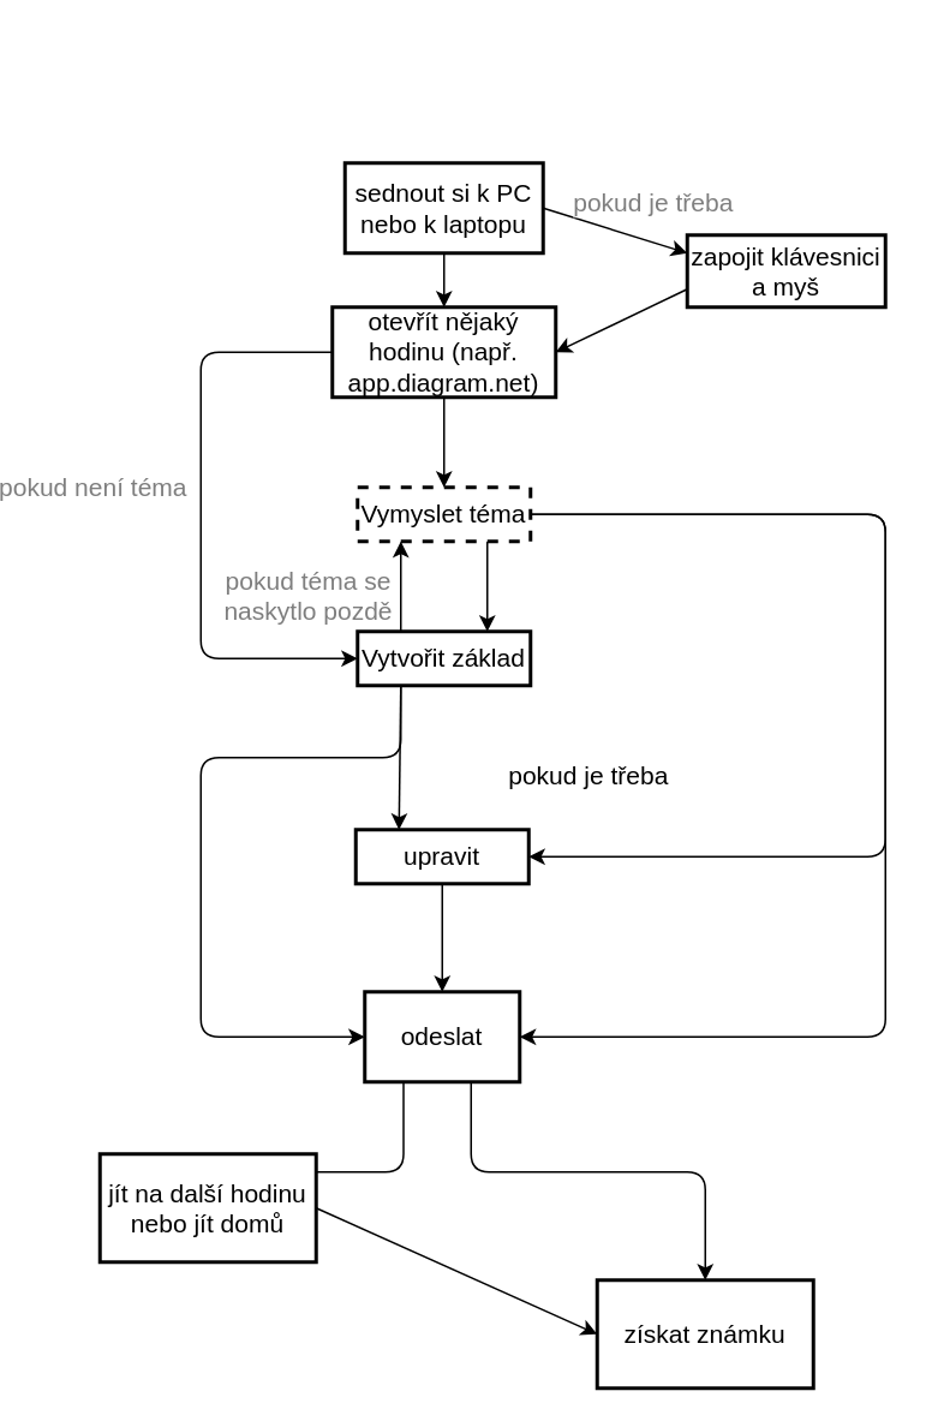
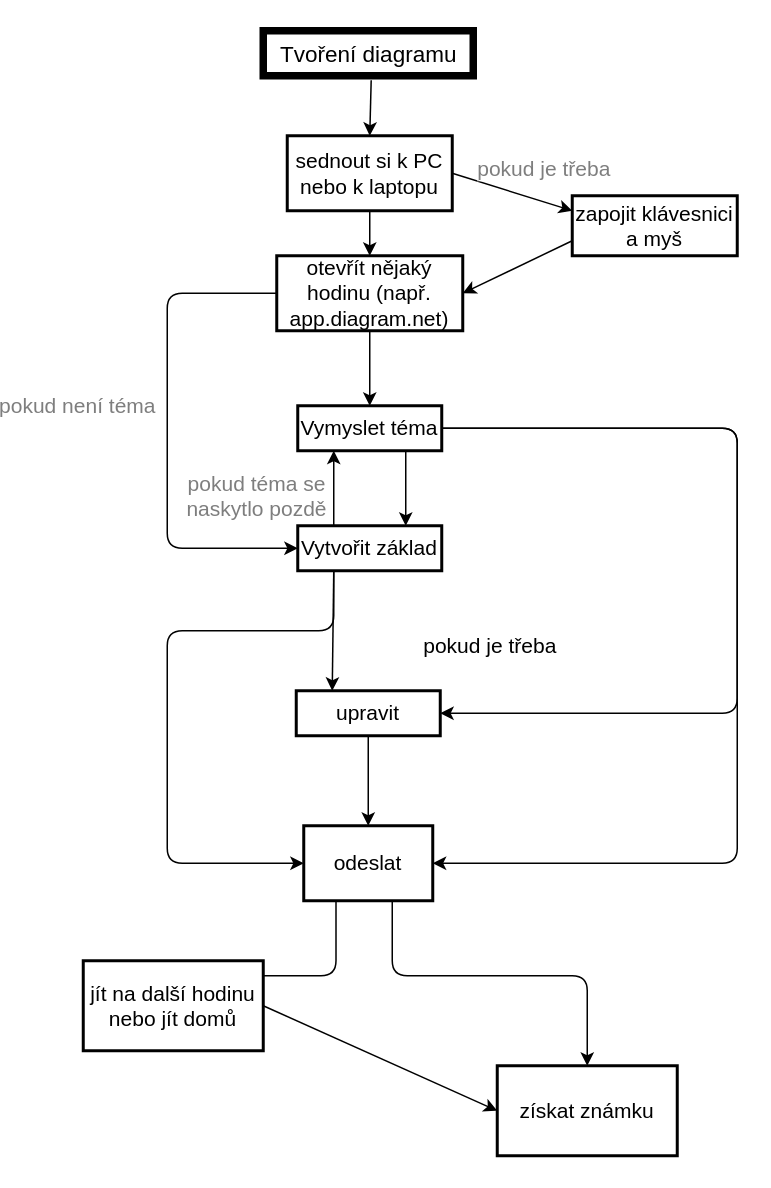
  <mxCell id="0" />
  <mxCell id="1" parent="0" />
  <mxCell id="2" style="edgeStyle=orthogonalEdgeStyle;rounded=1;orthogonalLoop=1;jettySize=auto;html=1;exitX=1;exitY=0.5;exitDx=0;exitDy=0;entryX=1;entryY=0.5;entryDx=0;entryDy=0;fontSize=14;" edge="1" parent="1" source="5" target="8"><mxGeometry relative="1" as="geometry"><Array as="points"><mxPoint x="461" y="285" /><mxPoint x="461" y="475" /></Array></mxGeometry></mxCell>
  <mxCell id="3" style="edgeStyle=orthogonalEdgeStyle;rounded=1;orthogonalLoop=1;jettySize=auto;html=1;exitX=1;exitY=0.5;exitDx=0;exitDy=0;entryX=1;entryY=0.5;entryDx=0;entryDy=0;fontSize=14;" edge="1" parent="1" source="5" target="26"><mxGeometry relative="1" as="geometry"><Array as="points"><mxPoint x="461" y="285" /><mxPoint x="461" y="575" /></Array></mxGeometry></mxCell>
  <mxCell id="4" style="edgeStyle=orthogonalEdgeStyle;rounded=1;orthogonalLoop=1;jettySize=auto;html=1;exitX=0.75;exitY=1;exitDx=0;exitDy=0;entryX=0.75;entryY=0;entryDx=0;entryDy=0;fontSize=14;" edge="1" parent="1" source="5" target="11"><mxGeometry relative="1" as="geometry" /></mxCell>
- <mxCell id="5" value="&lt;font style=&quot;font-size: 14px;&quot;&gt;Vymyslet téma&lt;/font&gt;" style="rounded=0;whiteSpace=wrap;html=1;strokeWidth=2;dashed=1;" vertex="1" parent="1"><mxGeometry x="168" y="270" width="96" height="30" as="geometry" /></mxCell>
+ <mxCell id="5" value="&lt;font style=&quot;font-size: 14px;&quot;&gt;Vymyslet téma&lt;/font&gt;" style="rounded=0;whiteSpace=wrap;html=1;strokeWidth=2;" vertex="1" parent="1"><mxGeometry x="168" y="270" width="96" height="30" as="geometry" /></mxCell>
+ <mxCell id="6" value="&lt;font style=&quot;font-size: 15px;&quot;&gt;Tvoření diagramu&lt;/font&gt;" style="text;html=1;align=center;verticalAlign=middle;resizable=0;points=[];autosize=1;strokeColor=default;fillColor=none;strokeWidth=5;" vertex="1" parent="1"><mxGeometry x="145" y="20" width="140" height="30" as="geometry" /></mxCell>
  <mxCell id="7" value="" style="edgeStyle=orthogonalEdgeStyle;rounded=1;orthogonalLoop=1;jettySize=auto;html=1;fontSize=14;" edge="1" parent="1" source="8" target="26"><mxGeometry relative="1" as="geometry" /></mxCell>
  <mxCell id="8" value="&lt;span style=&quot;font-size: 14px;&quot;&gt;upravit&lt;/span&gt;" style="rounded=0;whiteSpace=wrap;html=1;strokeWidth=2;" vertex="1" parent="1"><mxGeometry x="167" y="460" width="96" height="30" as="geometry" /></mxCell>
  <mxCell id="9" style="edgeStyle=orthogonalEdgeStyle;rounded=1;orthogonalLoop=1;jettySize=auto;html=1;exitX=0.25;exitY=1;exitDx=0;exitDy=0;fontSize=14;entryX=0;entryY=0.5;entryDx=0;entryDy=0;" edge="1" parent="1" source="11" target="26"><mxGeometry relative="1" as="geometry"><mxPoint x="81" y="570" as="targetPoint" /><Array as="points"><mxPoint x="192" y="420" /><mxPoint x="81" y="420" /><mxPoint x="81" y="575" /></Array></mxGeometry></mxCell>
  <mxCell id="10" style="edgeStyle=orthogonalEdgeStyle;rounded=1;orthogonalLoop=1;jettySize=auto;html=1;exitX=0.25;exitY=0;exitDx=0;exitDy=0;entryX=0.25;entryY=1;entryDx=0;entryDy=0;fontSize=14;" edge="1" parent="1" source="11" target="5"><mxGeometry relative="1" as="geometry" /></mxCell>
  <mxCell id="11" value="&lt;font style=&quot;font-size: 14px;&quot;&gt;Vytvořit základ&lt;/font&gt;" style="rounded=0;whiteSpace=wrap;html=1;strokeWidth=2;" vertex="1" parent="1"><mxGeometry x="168" y="350" width="96" height="30" as="geometry" /></mxCell>
  <mxCell id="12" value="&lt;span style=&quot;font-size: 14px;&quot;&gt;zapojit klávesnici a myš&lt;/span&gt;" style="rounded=0;whiteSpace=wrap;html=1;strokeWidth=2;" vertex="1" parent="1"><mxGeometry x="351" y="130" width="110" height="40" as="geometry" /></mxCell>
  <mxCell id="13" value="" style="edgeStyle=orthogonalEdgeStyle;rounded=0;orthogonalLoop=1;jettySize=auto;html=1;fontSize=14;" edge="1" parent="1" source="15" target="5"><mxGeometry relative="1" as="geometry" /></mxCell>
  <mxCell id="14" value="" style="edgeStyle=orthogonalEdgeStyle;rounded=1;orthogonalLoop=1;jettySize=auto;html=1;fontSize=14;entryX=0;entryY=0.5;entryDx=0;entryDy=0;" edge="1" parent="1" source="15" target="11"><mxGeometry relative="1" as="geometry"><mxPoint x="91" y="370" as="targetPoint" /><Array as="points"><mxPoint x="81" y="195" /><mxPoint x="81" y="365" /></Array></mxGeometry></mxCell>
  <mxCell id="15" value="&lt;span style=&quot;font-size: 14px;&quot;&gt;otevřít nějaký hodinu (např. app.diagram.net)&lt;/span&gt;" style="rounded=0;whiteSpace=wrap;html=1;strokeWidth=2;" vertex="1" parent="1"><mxGeometry x="154" y="170" width="124" height="50" as="geometry" /></mxCell>
  <mxCell id="16" value="" style="edgeStyle=orthogonalEdgeStyle;rounded=0;orthogonalLoop=1;jettySize=auto;html=1;fontSize=14;" edge="1" parent="1" source="17" target="15"><mxGeometry relative="1" as="geometry" /></mxCell>
  <mxCell id="17" value="&lt;span style=&quot;font-size: 14px;&quot;&gt;sednout si k PC nebo k laptopu&lt;/span&gt;" style="rounded=0;whiteSpace=wrap;html=1;strokeWidth=2;" vertex="1" parent="1"><mxGeometry x="161" y="90" width="110" height="50" as="geometry" /></mxCell>
+ <mxCell id="18" value="" style="endArrow=classic;html=1;rounded=0;fontSize=14;exitX=0.514;exitY=1.1;exitDx=0;exitDy=0;exitPerimeter=0;entryX=0.5;entryY=0;entryDx=0;entryDy=0;" edge="1" parent="1" source="6" target="17"><mxGeometry width="50" height="50" relative="1" as="geometry"><mxPoint x="131" y="370" as="sourcePoint" /><mxPoint x="181" y="320" as="targetPoint" /></mxGeometry></mxCell>
  <mxCell id="19" value="" style="endArrow=classic;html=1;rounded=0;fontSize=14;exitX=1;exitY=0.5;exitDx=0;exitDy=0;entryX=0;entryY=0.25;entryDx=0;entryDy=0;" edge="1" parent="1" source="17" target="12"><mxGeometry width="50" height="50" relative="1" as="geometry"><mxPoint x="131" y="340" as="sourcePoint" /><mxPoint x="181" y="290" as="targetPoint" /></mxGeometry></mxCell>
  <mxCell id="20" value="pokud je třeba" style="edgeLabel;html=1;align=center;verticalAlign=middle;resizable=0;points=[];fontSize=14;textOpacity=50;" vertex="1" connectable="0" parent="19"><mxGeometry x="-0.286" y="-2" relative="1" as="geometry"><mxPoint x="32" y="-14" as="offset" /></mxGeometry></mxCell>
  <mxCell id="21" value="" style="endArrow=classic;html=1;rounded=0;fontSize=14;exitX=0;exitY=0.75;exitDx=0;exitDy=0;entryX=1;entryY=0.5;entryDx=0;entryDy=0;" edge="1" parent="1" source="12" target="15"><mxGeometry width="50" height="50" relative="1" as="geometry"><mxPoint x="131" y="340" as="sourcePoint" /><mxPoint x="181" y="290" as="targetPoint" /></mxGeometry></mxCell>
  <mxCell id="22" value="pokud není téma" style="edgeLabel;html=1;align=center;verticalAlign=middle;resizable=0;points=[];fontSize=14;textOpacity=50;" vertex="1" connectable="0" parent="1"><mxGeometry x="20.998" y="269.997" as="geometry" /></mxCell>
  <mxCell id="23" value="" style="endArrow=classic;html=1;rounded=1;fontSize=14;exitX=0.25;exitY=1;exitDx=0;exitDy=0;entryX=0.25;entryY=0;entryDx=0;entryDy=0;" edge="1" parent="1" source="11" target="8"><mxGeometry width="50" height="50" relative="1" as="geometry"><mxPoint x="131" y="340" as="sourcePoint" /><mxPoint x="181" y="290" as="targetPoint" /></mxGeometry></mxCell>
  <mxCell id="24" value="" style="edgeStyle=orthogonalEdgeStyle;rounded=1;orthogonalLoop=1;jettySize=auto;html=1;fontSize=14;entryX=0.5;entryY=0;entryDx=0;entryDy=0;" edge="1" parent="1" source="26" target="27"><mxGeometry relative="1" as="geometry"><Array as="points"><mxPoint x="231" y="650" /><mxPoint x="361" y="650" /></Array></mxGeometry></mxCell>
  <mxCell id="25" style="edgeStyle=orthogonalEdgeStyle;rounded=1;orthogonalLoop=1;jettySize=auto;html=1;exitX=0.25;exitY=1;exitDx=0;exitDy=0;entryX=0.5;entryY=0;entryDx=0;entryDy=0;fontSize=14;" edge="1" parent="1" source="26" target="30"><mxGeometry relative="1" as="geometry"><Array as="points"><mxPoint x="194" y="650" /><mxPoint x="85" y="650" /></Array></mxGeometry></mxCell>
  <mxCell id="26" value="odeslat" style="rounded=0;whiteSpace=wrap;html=1;strokeColor=default;strokeWidth=2;fontSize=14;" vertex="1" parent="1"><mxGeometry x="172" y="550" width="86" height="50" as="geometry" /></mxCell>
  <mxCell id="27" value="získat známku" style="rounded=0;whiteSpace=wrap;html=1;strokeColor=default;strokeWidth=2;fontSize=14;" vertex="1" parent="1"><mxGeometry x="301" y="710" width="120" height="60" as="geometry" /></mxCell>
  <mxCell id="28" value="pokud je třeba" style="text;html=1;align=center;verticalAlign=middle;resizable=0;points=[];autosize=1;strokeColor=none;fillColor=none;fontSize=14;opacity=50;" vertex="1" parent="1"><mxGeometry x="241" y="415" width="110" height="30" as="geometry" /></mxCell>
  <mxCell id="29" value="&lt;span style=&quot;background-color: rgb(255, 255, 255);&quot;&gt;pokud téma se naskytlo pozdě&lt;/span&gt;" style="rounded=0;whiteSpace=wrap;html=1;strokeColor=default;strokeWidth=2;fontSize=14;opacity=0;textOpacity=50;" vertex="1" parent="1"><mxGeometry x="91" y="300" width="100" height="60" as="geometry" /></mxCell>
  <mxCell id="30" value="jít na další hodinu nebo jít domů" style="rounded=0;whiteSpace=wrap;html=1;strokeColor=default;strokeWidth=2;fontSize=14;" vertex="1" parent="1"><mxGeometry x="25" y="640" width="120" height="60" as="geometry" /></mxCell>
  <mxCell id="31" value="" style="endArrow=classic;html=1;rounded=1;fontSize=14;exitX=1;exitY=0.5;exitDx=0;exitDy=0;entryX=0;entryY=0.5;entryDx=0;entryDy=0;" edge="1" parent="1" source="30" target="27"><mxGeometry width="50" height="50" relative="1" as="geometry"><mxPoint x="141" y="800" as="sourcePoint" /><mxPoint x="191" y="750" as="targetPoint" /></mxGeometry></mxCell>
